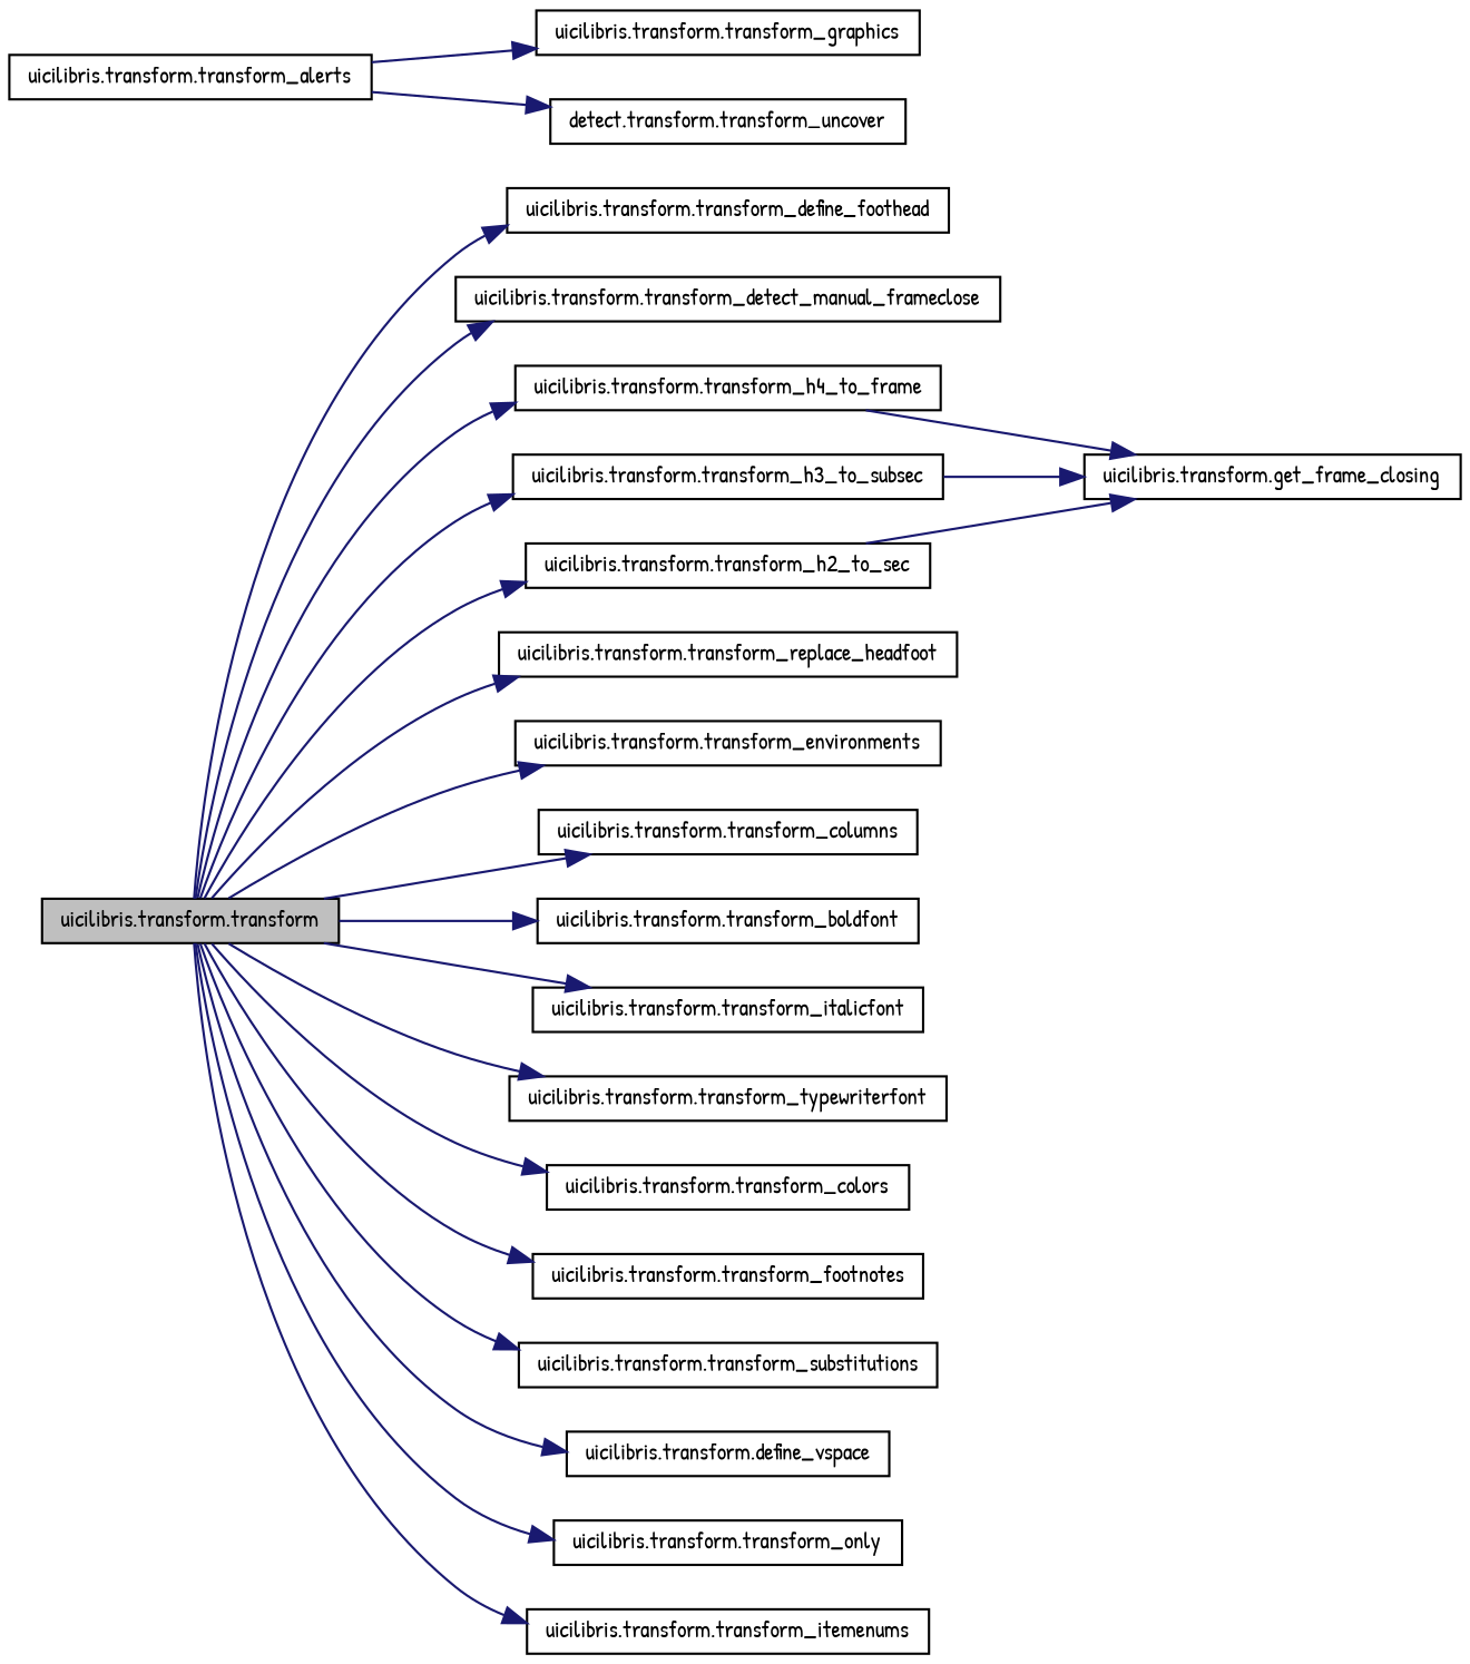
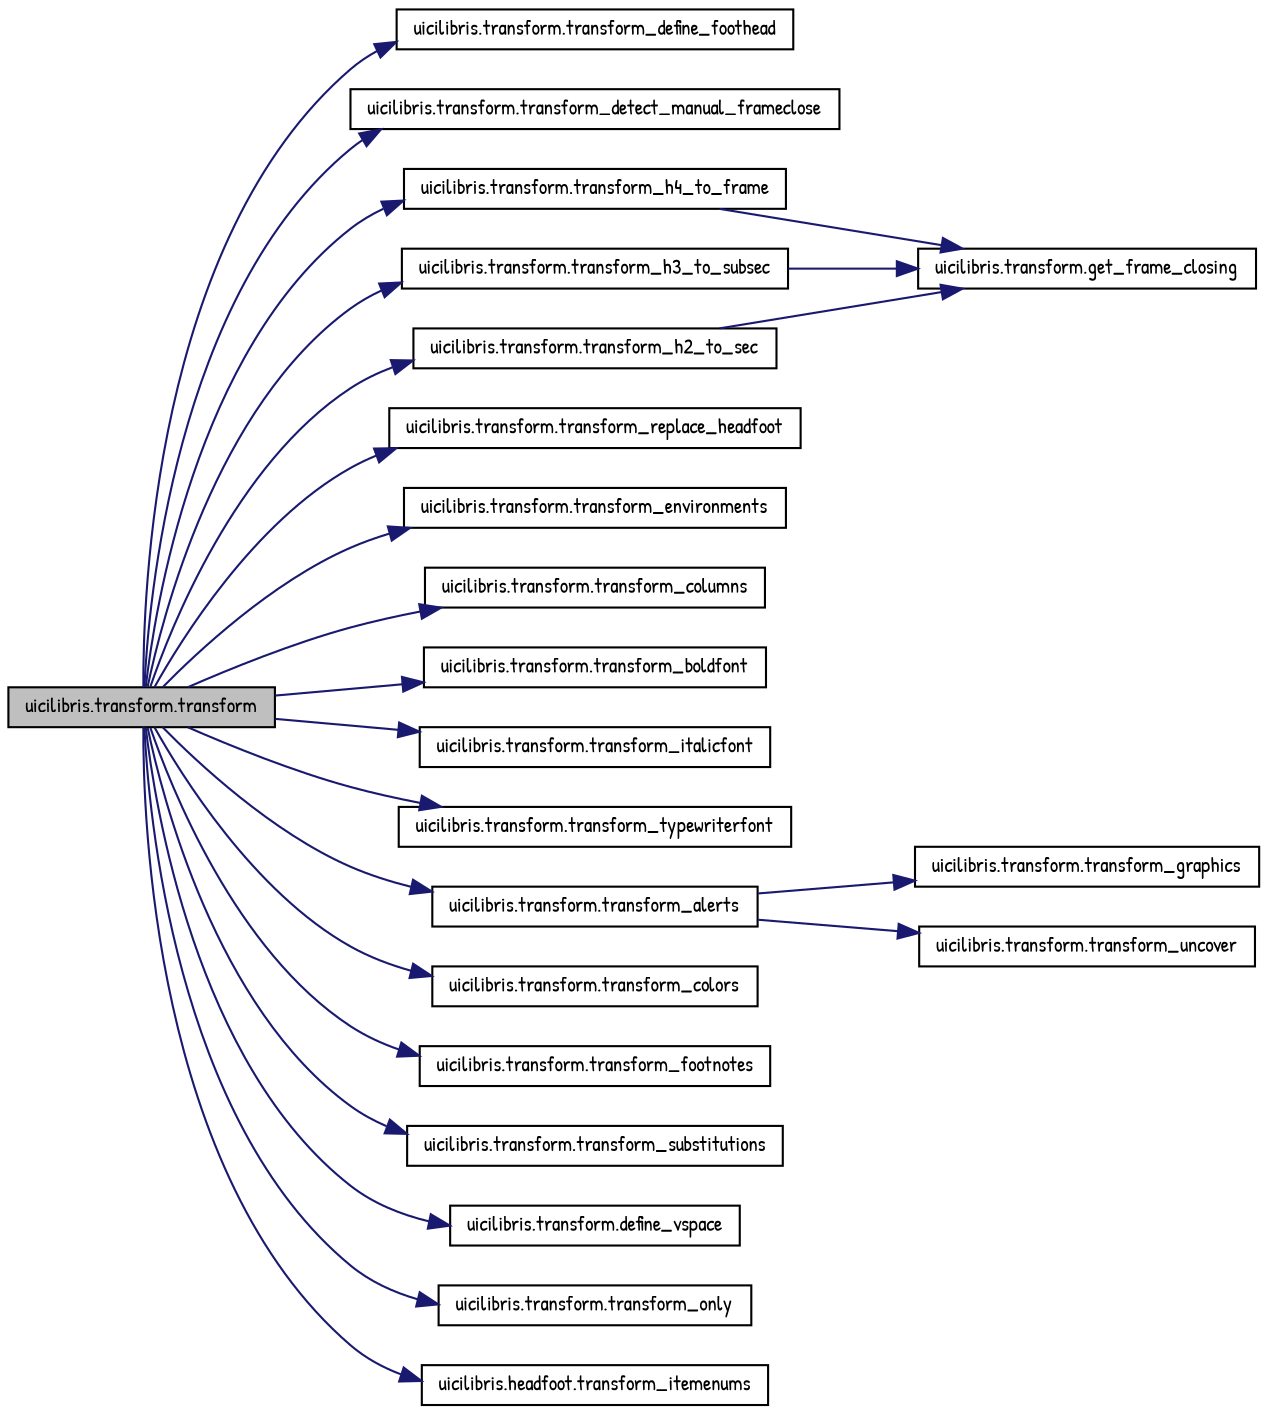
  digraph {
    fontname="Patrick Hand"
    rankdir=LR
    node [color=black fillcolor=white fontname="Patrick Hand" fontsize=10 shape=record style=filled]
    edge [color=midnightblue fontname="Patrick Hand" fontsize=10 labelfontname=FreeSans labelfontsize=10 style=solid]
    n1 [fillcolor=grey75 fontcolor=black height=0.2 label="uicilibris.transform.transform" width=0.4]
    n2 [height=0.2 label="uicilibris.transform.transform_define_foothead" width=0.4]
    n3 [height=0.2 label="uicilibris.transform.transform_detect_manual_frameclose" width=0.4]
    n4 [height=0.2 label="uicilibris.transform.transform_h4_to_frame" width=0.4]
    n5 [height=0.2 label="uicilibris.transform.transform_h3_to_subsec" width=0.4]
    n6 [height=0.2 label="uicilibris.transform.transform_h2_to_sec" width=0.4]
    n7 [height=0.2 label="uicilibris.transform.transform_replace_headfoot" width=0.4]
    n8 [height=0.2 label="uicilibris.transform.transform_environments" width=0.4]
    n9 [height=0.2 label="uicilibris.transform.transform_columns" width=0.4]
    n10 [height=0.2 label="uicilibris.transform.transform_boldfont" width=0.4]
    n11 [height=0.2 label="uicilibris.transform.transform_italicfont" width=0.4]
    n12 [height=0.2 label="uicilibris.transform.transform_typewriterfont" width=0.4]
    n13 [height=0.2 label="uicilibris.transform.transform_alerts" width=0.4]
    n14 [height=0.2 label="uicilibris.transform.transform_colors" width=0.4]
    n15 [height=0.2 label="uicilibris.transform.transform_footnotes" width=0.4]
    n16 [height=0.2 label="uicilibris.transform.transform_substitutions" width=0.4]
    n17 [height=0.2 label="uicilibris.transform.define_vspace" width=0.4]
    n18 [height=0.2 label="uicilibris.transform.transform_only" width=0.4]
-   n19 [height=0.2 label="uicilibris.transform.transform_itemenums" width=0.4]
+   n19 [height=0.2 label="uicilibris.headfoot.transform_itemenums" width=0.4]
    n20 [height=0.2 label="uicilibris.transform.get_frame_closing" width=0.4]
    n21 [height=0.2 label="uicilibris.transform.transform_graphics" width=0.4]
-   n22 [height=0.2 label="detect.transform.transform_uncover" width=0.4]
+   n22 [height=0.2 label="uicilibris.transform.transform_uncover" width=0.4]
    n1 -> n2
    n1 -> n3
    n1 -> n4
    n1 -> n5
    n1 -> n6
    n1 -> n7
    n1 -> n8
    n1 -> n9
    n1 -> n10
    n1 -> n11
    n1 -> n12
+   n1 -> n13
    n1 -> n14
    n1 -> n15
    n1 -> n16
    n1 -> n17
    n1 -> n18
    n1 -> n19
    n4 -> n20
    n5 -> n20
    n6 -> n20
    n13 -> n21
    n13 -> n22
  }
